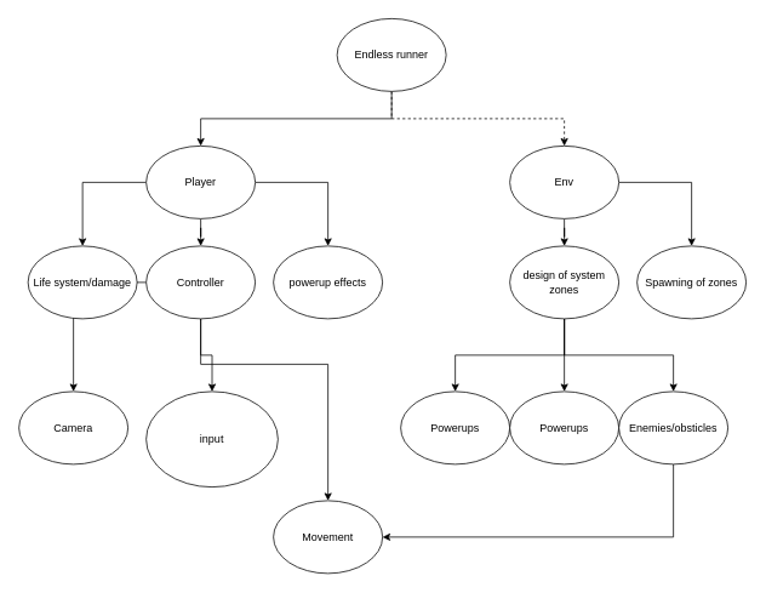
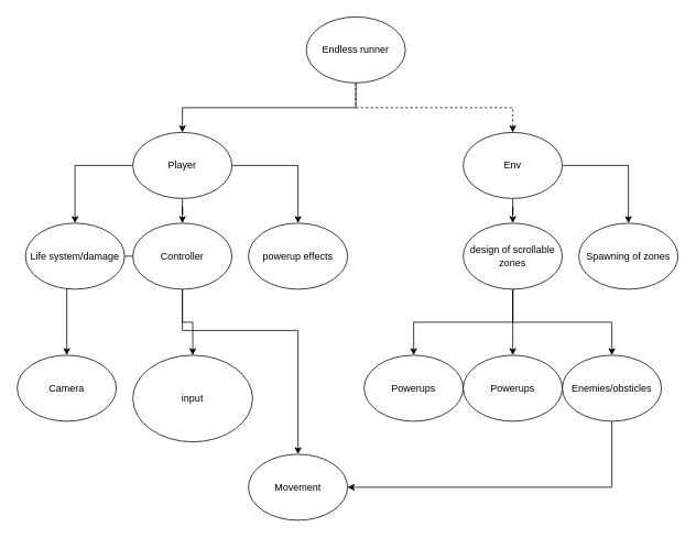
  <mxCell id="0" />
  <mxCell id="1" parent="0" />
  <mxCell id="2" style="edgeStyle=orthogonalEdgeStyle;rounded=0;orthogonalLoop=1;jettySize=auto;html=1;" edge="1" parent="1" source="5" target="17"><mxGeometry relative="1" as="geometry" /></mxCell>
  <mxCell id="3" style="edgeStyle=orthogonalEdgeStyle;rounded=0;orthogonalLoop=1;jettySize=auto;html=1;" edge="1" parent="1" source="5" target="23"><mxGeometry relative="1" as="geometry" /></mxCell>
  <mxCell id="4" style="edgeStyle=orthogonalEdgeStyle;rounded=0;orthogonalLoop=1;jettySize=auto;html=1;" edge="1" parent="1" source="5" target="24"><mxGeometry relative="1" as="geometry" /></mxCell>
  <mxCell id="5" value="Player" style="ellipse;whiteSpace=wrap;html=1;" vertex="1" parent="1"><mxGeometry x="160" y="160" width="120" height="80" as="geometry" /></mxCell>
  <mxCell id="6" style="edgeStyle=orthogonalEdgeStyle;rounded=0;orthogonalLoop=1;jettySize=auto;html=1;exitX=0.5;exitY=1;exitDx=0;exitDy=0;" edge="1" parent="1" source="8" target="12"><mxGeometry relative="1" as="geometry" /></mxCell>
  <mxCell id="7" style="edgeStyle=orthogonalEdgeStyle;rounded=0;orthogonalLoop=1;jettySize=auto;html=1;exitX=1;exitY=0.5;exitDx=0;exitDy=0;" edge="1" parent="1" source="8" target="13"><mxGeometry relative="1" as="geometry" /></mxCell>
  <mxCell id="8" value="Env" style="ellipse;whiteSpace=wrap;html=1;" vertex="1" parent="1"><mxGeometry x="560" y="160" width="120" height="80" as="geometry" /></mxCell>
  <mxCell id="9" value="" style="edgeStyle=orthogonalEdgeStyle;rounded=0;orthogonalLoop=1;jettySize=auto;html=1;" edge="1" parent="1" source="12" target="19"><mxGeometry relative="1" as="geometry" /></mxCell>
  <mxCell id="10" style="edgeStyle=orthogonalEdgeStyle;rounded=0;orthogonalLoop=1;jettySize=auto;html=1;exitX=0.5;exitY=1;exitDx=0;exitDy=0;" edge="1" parent="1" source="12" target="21"><mxGeometry relative="1" as="geometry" /></mxCell>
  <mxCell id="11" style="edgeStyle=orthogonalEdgeStyle;rounded=0;orthogonalLoop=1;jettySize=auto;html=1;exitX=0.5;exitY=1;exitDx=0;exitDy=0;" edge="1" parent="1" source="12" target="18"><mxGeometry relative="1" as="geometry" /></mxCell>
- <mxCell id="12" value="design of system zones" style="ellipse;whiteSpace=wrap;html=1;" vertex="1" parent="1"><mxGeometry x="560" y="270" width="120" height="80" as="geometry" /></mxCell>
+ <mxCell id="12" value="design of scrollable zones" style="ellipse;whiteSpace=wrap;html=1;" vertex="1" parent="1"><mxGeometry x="560" y="270" width="120" height="80" as="geometry" /></mxCell>
  <mxCell id="13" value="Spawning of zones" style="ellipse;whiteSpace=wrap;html=1;" vertex="1" parent="1"><mxGeometry x="700" y="270" width="120" height="80" as="geometry" /></mxCell>
  <mxCell id="14" style="edgeStyle=orthogonalEdgeStyle;rounded=0;orthogonalLoop=1;jettySize=auto;html=1;" edge="1" parent="1" source="17" target="22"><mxGeometry relative="1" as="geometry" /></mxCell>
  <mxCell id="15" style="edgeStyle=orthogonalEdgeStyle;rounded=0;orthogonalLoop=1;jettySize=auto;html=1;" edge="1" parent="1" source="17" target="26"><mxGeometry relative="1" as="geometry" /></mxCell>
  <mxCell id="16" style="edgeStyle=orthogonalEdgeStyle;rounded=0;orthogonalLoop=1;jettySize=auto;html=1;" edge="1" parent="1" source="17" target="25"><mxGeometry relative="1" as="geometry"><Array as="points"><mxPoint x="220" y="400" /><mxPoint x="360" y="400" /></Array></mxGeometry></mxCell>
  <mxCell id="17" value="Controller" style="ellipse;whiteSpace=wrap;html=1;" vertex="1" parent="1"><mxGeometry x="160" y="270" width="120" height="80" as="geometry" /></mxCell>
  <mxCell id="18" value="Powerups" style="ellipse;whiteSpace=wrap;html=1;" vertex="1" parent="1"><mxGeometry x="440" y="430" width="120" height="80" as="geometry" /></mxCell>
  <mxCell id="19" value="Powerups" style="ellipse;whiteSpace=wrap;html=1;" vertex="1" parent="1"><mxGeometry x="560" y="430" width="120" height="80" as="geometry" /></mxCell>
  <mxCell id="20" style="edgeStyle=orthogonalEdgeStyle;rounded=0;orthogonalLoop=1;jettySize=auto;html=1;entryX=1;entryY=0.5;entryDx=0;entryDy=0;" edge="1" parent="1" source="21" target="25"><mxGeometry relative="1" as="geometry"><Array as="points"><mxPoint x="740" y="590" /></Array></mxGeometry></mxCell>
  <mxCell id="21" value="Enemies/obsticles" style="ellipse;whiteSpace=wrap;html=1;" vertex="1" parent="1"><mxGeometry x="680" y="430" width="120" height="80" as="geometry" /></mxCell>
  <mxCell id="22" value="Camera" style="ellipse;whiteSpace=wrap;html=1;" vertex="1" parent="1"><mxGeometry y="430" width="120" height="80" as="geometry" x="20" /></mxCell>
  <mxCell id="23" value="powerup effects" style="ellipse;whiteSpace=wrap;html=1;" vertex="1" parent="1"><mxGeometry x="300" y="270" width="120" height="80" as="geometry" /></mxCell>
  <mxCell id="24" value="Life system/damage" style="ellipse;whiteSpace=wrap;html=1;" vertex="1" parent="1"><mxGeometry x="30" y="270" width="120" height="80" as="geometry" /></mxCell>
  <mxCell id="25" value="Movement" style="ellipse;whiteSpace=wrap;html=1;" vertex="1" parent="1"><mxGeometry x="300" y="550" width="120" height="80" as="geometry" /></mxCell>
  <mxCell id="26" value="input" style="ellipse;whiteSpace=wrap;html=1;" vertex="1" parent="1"><mxGeometry x="160" y="430" width="145" height="105" as="geometry" /></mxCell>
  <mxCell id="27" style="edgeStyle=orthogonalEdgeStyle;rounded=0;orthogonalLoop=1;jettySize=auto;html=1;exitX=0.5;exitY=1;exitDx=0;exitDy=0;dashed=1;" edge="1" parent="1" source="29" target="8"><mxGeometry relative="1" as="geometry" /></mxCell>
  <mxCell id="28" style="edgeStyle=orthogonalEdgeStyle;rounded=0;orthogonalLoop=1;jettySize=auto;html=1;" edge="1" parent="1" source="29" target="5"><mxGeometry relative="1" as="geometry"><Array as="points"><mxPoint x="430" y="130" /><mxPoint x="220" y="130" /></Array></mxGeometry></mxCell>
  <mxCell id="29" value="Endless &lt;span style=&quot;background-color: transparent; color: light-dark(rgb(0, 0, 0), rgb(255, 255, 255));&quot;&gt;runner&lt;/span&gt;" style="ellipse;whiteSpace=wrap;html=1;" vertex="1" parent="1"><mxGeometry x="370" y="20" width="120" height="80" as="geometry" /></mxCell>
